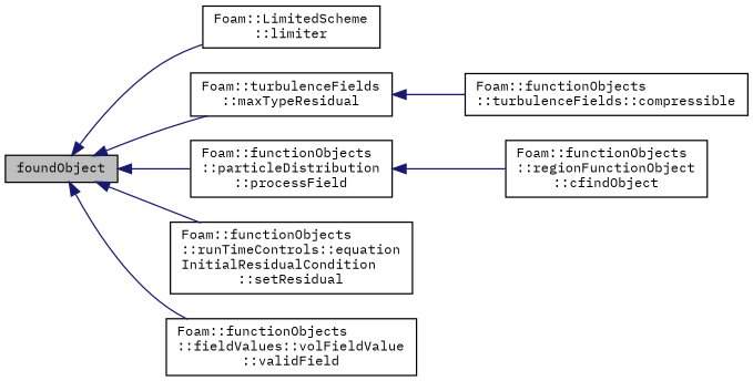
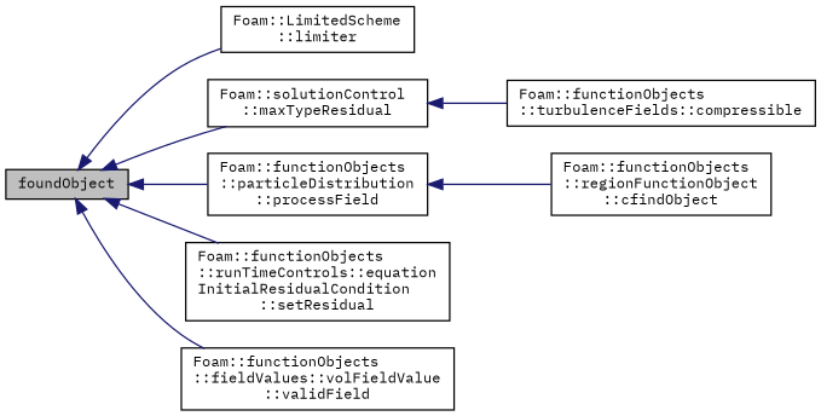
  digraph {
    fontname="IBM Plex Mono"
    rankdir=LR
    node [color=black fontname="IBM Plex Mono" fontsize=10 shape=record]
    edge [color=midnightblue dir=back fontname="IBM Plex Mono" fontsize=10 labelfontname=Helvetica labelfontsize=10 style=solid]
    n1 [fillcolor=grey75 fontcolor=black height=0.2 label=foundObject style=filled width=0.4]
    n2 [height=0.2 label="Foam::LimitedScheme\l::limiter" width=0.4]
-   n3 [height=0.2 label="Foam::turbulenceFields\l::maxTypeResidual" width=0.4]
+   n3 [height=0.2 label="Foam::solutionControl\l::maxTypeResidual" width=0.4]
    n4 [height=0.2 label="Foam::functionObjects\l::particleDistribution\l::processField" width=0.4]
    n5 [height=0.2 label="Foam::functionObjects\l::runTimeControls::equation\lInitialResidualCondition\l::setResidual" width=0.4]
    n6 [height=0.2 label="Foam::functionObjects\l::fieldValues::volFieldValue\l::validField" width=0.4]
    n7 [height=0.2 label="Foam::functionObjects\l::regionFunctionObject\l::cfindObject" width=0.4]
    n8 [height=0.2 label="Foam::functionObjects\l::turbulenceFields::compressible" width=0.4]
    n1 -> n2
    n1 -> n3
    n1 -> n4
    n1 -> n5
    n1 -> n6
    n3 -> n8
    n4 -> n7
  }
